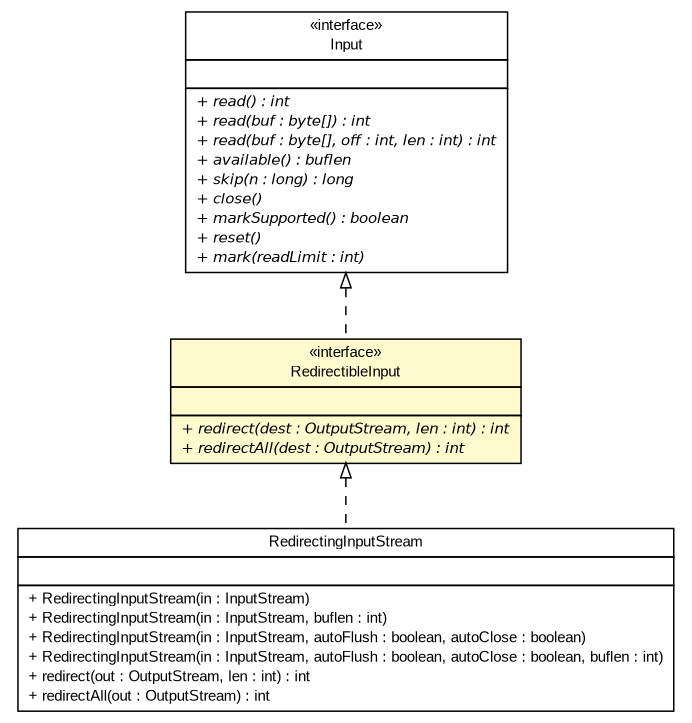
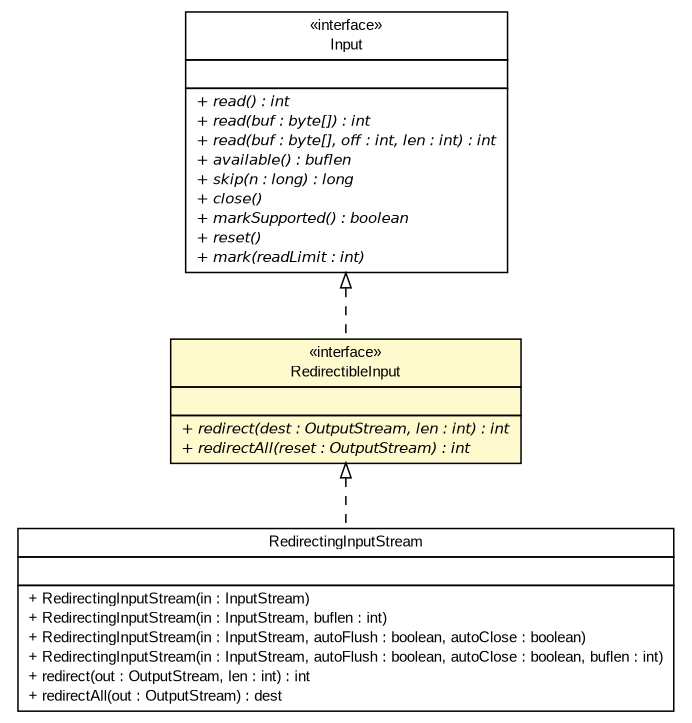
  digraph {
    fontname="Liberation Sans"
    nodesep=0.25
    ranksep=0.5
    node [fontcolor=black fontname="Liberation Sans" fontsize=10.0 shape=plaintext]
    edge [arrowtail=empty dir=back fontname="Liberation Sans" fontsize=10 headport=p labelfontname=Helvetica labelfontsize=10 style=dashed tailport=p]
-   n1 [label=<<table title="sorcer.util.exec.RedirectingInputStream" border="0" cellborder="1" cellspacing="0" cellpadding="2" port="p" href="./RedirectingInputStream.html"> 		<tr><td><table border="0" cellspacing="0" cellpadding="1"> <tr><td align="center" balign="center"> RedirectingInputStream </td></tr> 		</table></td></tr> 		<tr><td><table border="0" cellspacing="0" cellpadding="1"> <tr><td align="left" balign="left">  </td></tr> 		</table></td></tr> 		<tr><td><table border="0" cellspacing="0" cellpadding="1"> <tr><td align="left" balign="left"> + RedirectingInputStream(in : InputStream) </td></tr> <tr><td align="left" balign="left"> + RedirectingInputStream(in : InputStream, buflen : int) </td></tr> <tr><td align="left" balign="left"> + RedirectingInputStream(in : InputStream, autoFlush : boolean, autoClose : boolean) </td></tr> <tr><td align="left" balign="left"> + RedirectingInputStream(in : InputStream, autoFlush : boolean, autoClose : boolean, buflen : int) </td></tr> <tr><td align="left" balign="left"> + redirect(out : OutputStream, len : int) : int </td></tr> <tr><td align="left" balign="left"> + redirectAll(out : OutputStream) : int </td></tr> 		</table></td></tr> 		</table>>]
+   n1 [label=<<table title="sorcer.util.exec.RedirectingInputStream" border="0" cellborder="1" cellspacing="0" cellpadding="2" port="p" href="./RedirectingInputStream.html"> 		<tr><td><table border="0" cellspacing="0" cellpadding="1"> <tr><td align="center" balign="center"> RedirectingInputStream </td></tr> 		</table></td></tr> 		<tr><td><table border="0" cellspacing="0" cellpadding="1"> <tr><td align="left" balign="left">  </td></tr> 		</table></td></tr> 		<tr><td><table border="0" cellspacing="0" cellpadding="1"> <tr><td align="left" balign="left"> + RedirectingInputStream(in : InputStream) </td></tr> <tr><td align="left" balign="left"> + RedirectingInputStream(in : InputStream, buflen : int) </td></tr> <tr><td align="left" balign="left"> + RedirectingInputStream(in : InputStream, autoFlush : boolean, autoClose : boolean) </td></tr> <tr><td align="left" balign="left"> + RedirectingInputStream(in : InputStream, autoFlush : boolean, autoClose : boolean, buflen : int) </td></tr> <tr><td align="left" balign="left"> + redirect(out : OutputStream, len : int) : int </td></tr> <tr><td align="left" balign="left"> + redirectAll(out : OutputStream) : dest </td></tr> 		</table></td></tr> 		</table>>]
    n2 [label=<<table title="sorcer.util.exec.Input" border="0" cellborder="1" cellspacing="0" cellpadding="2" port="p" href="./Input.html"> 		<tr><td><table border="0" cellspacing="0" cellpadding="1"> <tr><td align="center" balign="center"> &#171;interface&#187; </td></tr> <tr><td align="center" balign="center"> Input </td></tr> 		</table></td></tr> 		<tr><td><table border="0" cellspacing="0" cellpadding="1"> <tr><td align="left" balign="left">  </td></tr> 		</table></td></tr> 		<tr><td><table border="0" cellspacing="0" cellpadding="1"> <tr><td align="left" balign="left"><font face="Helvetica-Oblique" point-size="10.0"> + read() : int </font></td></tr> <tr><td align="left" balign="left"><font face="Helvetica-Oblique" point-size="10.0"> + read(buf : byte[]) : int </font></td></tr> <tr><td align="left" balign="left"><font face="Helvetica-Oblique" point-size="10.0"> + read(buf : byte[], off : int, len : int) : int </font></td></tr> <tr><td align="left" balign="left"><font face="Helvetica-Oblique" point-size="10.0"> + available() : buflen </font></td></tr> <tr><td align="left" balign="left"><font face="Helvetica-Oblique" point-size="10.0"> + skip(n : long) : long </font></td></tr> <tr><td align="left" balign="left"><font face="Helvetica-Oblique" point-size="10.0"> + close() </font></td></tr> <tr><td align="left" balign="left"><font face="Helvetica-Oblique" point-size="10.0"> + markSupported() : boolean </font></td></tr> <tr><td align="left" balign="left"><font face="Helvetica-Oblique" point-size="10.0"> + reset() </font></td></tr> <tr><td align="left" balign="left"><font face="Helvetica-Oblique" point-size="10.0"> + mark(readLimit : int) </font></td></tr> 		</table></td></tr> 		</table>>]
-   n3 [label=<<table title="sorcer.util.exec.RedirectibleInput" border="0" cellborder="1" cellspacing="0" cellpadding="2" port="p" bgcolor="lemonChiffon" href="./RedirectibleInput.html"> 		<tr><td><table border="0" cellspacing="0" cellpadding="1"> <tr><td align="center" balign="center"> &#171;interface&#187; </td></tr> <tr><td align="center" balign="center"> RedirectibleInput </td></tr> 		</table></td></tr> 		<tr><td><table border="0" cellspacing="0" cellpadding="1"> <tr><td align="left" balign="left">  </td></tr> 		</table></td></tr> 		<tr><td><table border="0" cellspacing="0" cellpadding="1"> <tr><td align="left" balign="left"><font face="Helvetica-Oblique" point-size="10.0"> + redirect(dest : OutputStream, len : int) : int </font></td></tr> <tr><td align="left" balign="left"><font face="Helvetica-Oblique" point-size="10.0"> + redirectAll(dest : OutputStream) : int </font></td></tr> 		</table></td></tr> 		</table>>]
+   n3 [label=<<table title="sorcer.util.exec.RedirectibleInput" border="0" cellborder="1" cellspacing="0" cellpadding="2" port="p" bgcolor="lemonChiffon" href="./RedirectibleInput.html"> 		<tr><td><table border="0" cellspacing="0" cellpadding="1"> <tr><td align="center" balign="center"> &#171;interface&#187; </td></tr> <tr><td align="center" balign="center"> RedirectibleInput </td></tr> 		</table></td></tr> 		<tr><td><table border="0" cellspacing="0" cellpadding="1"> <tr><td align="left" balign="left">  </td></tr> 		</table></td></tr> 		<tr><td><table border="0" cellspacing="0" cellpadding="1"> <tr><td align="left" balign="left"><font face="Helvetica-Oblique" point-size="10.0"> + redirect(dest : OutputStream, len : int) : int </font></td></tr> <tr><td align="left" balign="left"><font face="Helvetica-Oblique" point-size="10.0"> + redirectAll(reset : OutputStream) : int </font></td></tr> 		</table></td></tr> 		</table>>]
    n2 -> n3
    n3 -> n1
  }
